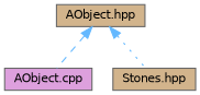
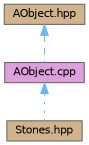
  digraph {
    node [color=grey40 fillcolor=tan fontname=Helvetica fontsize=10 shape=box style=filled]
    edge [color=steelblue1 dir=back fontname=Helvetica fontsize=10 labelfontname=Helvetica labelfontsize=10]
    n1 [color=gray40 fontcolor=black height=0.2 label="AObject.hpp" width=0.4]
    n2 [fillcolor=plum height=0.2 label="AObject.cpp" width=0.4]
    n3 [height=0.2 label="Stones.hpp" width=0.4]
    n1 -> n2 [style=dashed]
-   n1 -> n3 [style=dotted]
+   n2 -> n3 [style=dotted]
  }
